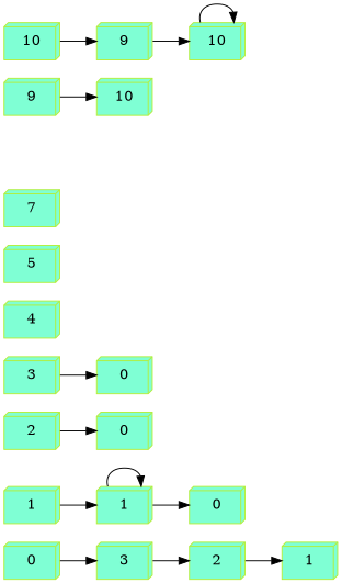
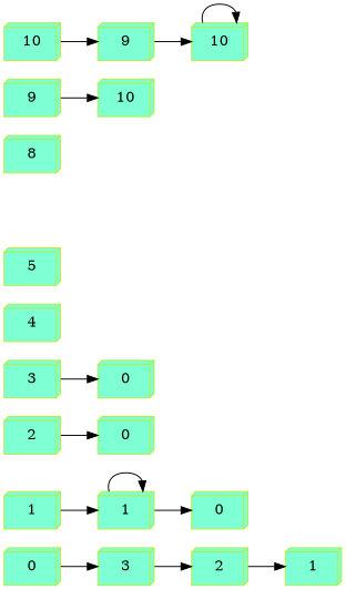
  digraph {
    rankdir=LR
    node [color=olivedrab2 fillcolor=aquamarine shape=box3d style=filled]
    n1 [label=0]
    n2 [label=3]
    n3 [label=2]
    n4 [label=1]
    n5 [label=1]
    n6 [label=1]
    n7 [label=0]
    n8 [label=2]
    n9 [label=0]
    n10 [label=3]
    n11 [label=0]
    n12 [label=4]
    n13 [label=5]
-   n14 [label=7]
+   n15 [label=8]
    n16 [label=9]
    n17 [label=10]
    n18 [label=10]
    n19 [label=9]
    n20 [label=10]
    n1 -> n2
    n2 -> n3
    n3 -> n4
    n5 -> n6
    n6 -> n6
    n6 -> n7
    n8 -> n9
    n10 -> n11
    n16 -> n17
    n18 -> n19
    n19 -> n20
    n20 -> n20
  }
